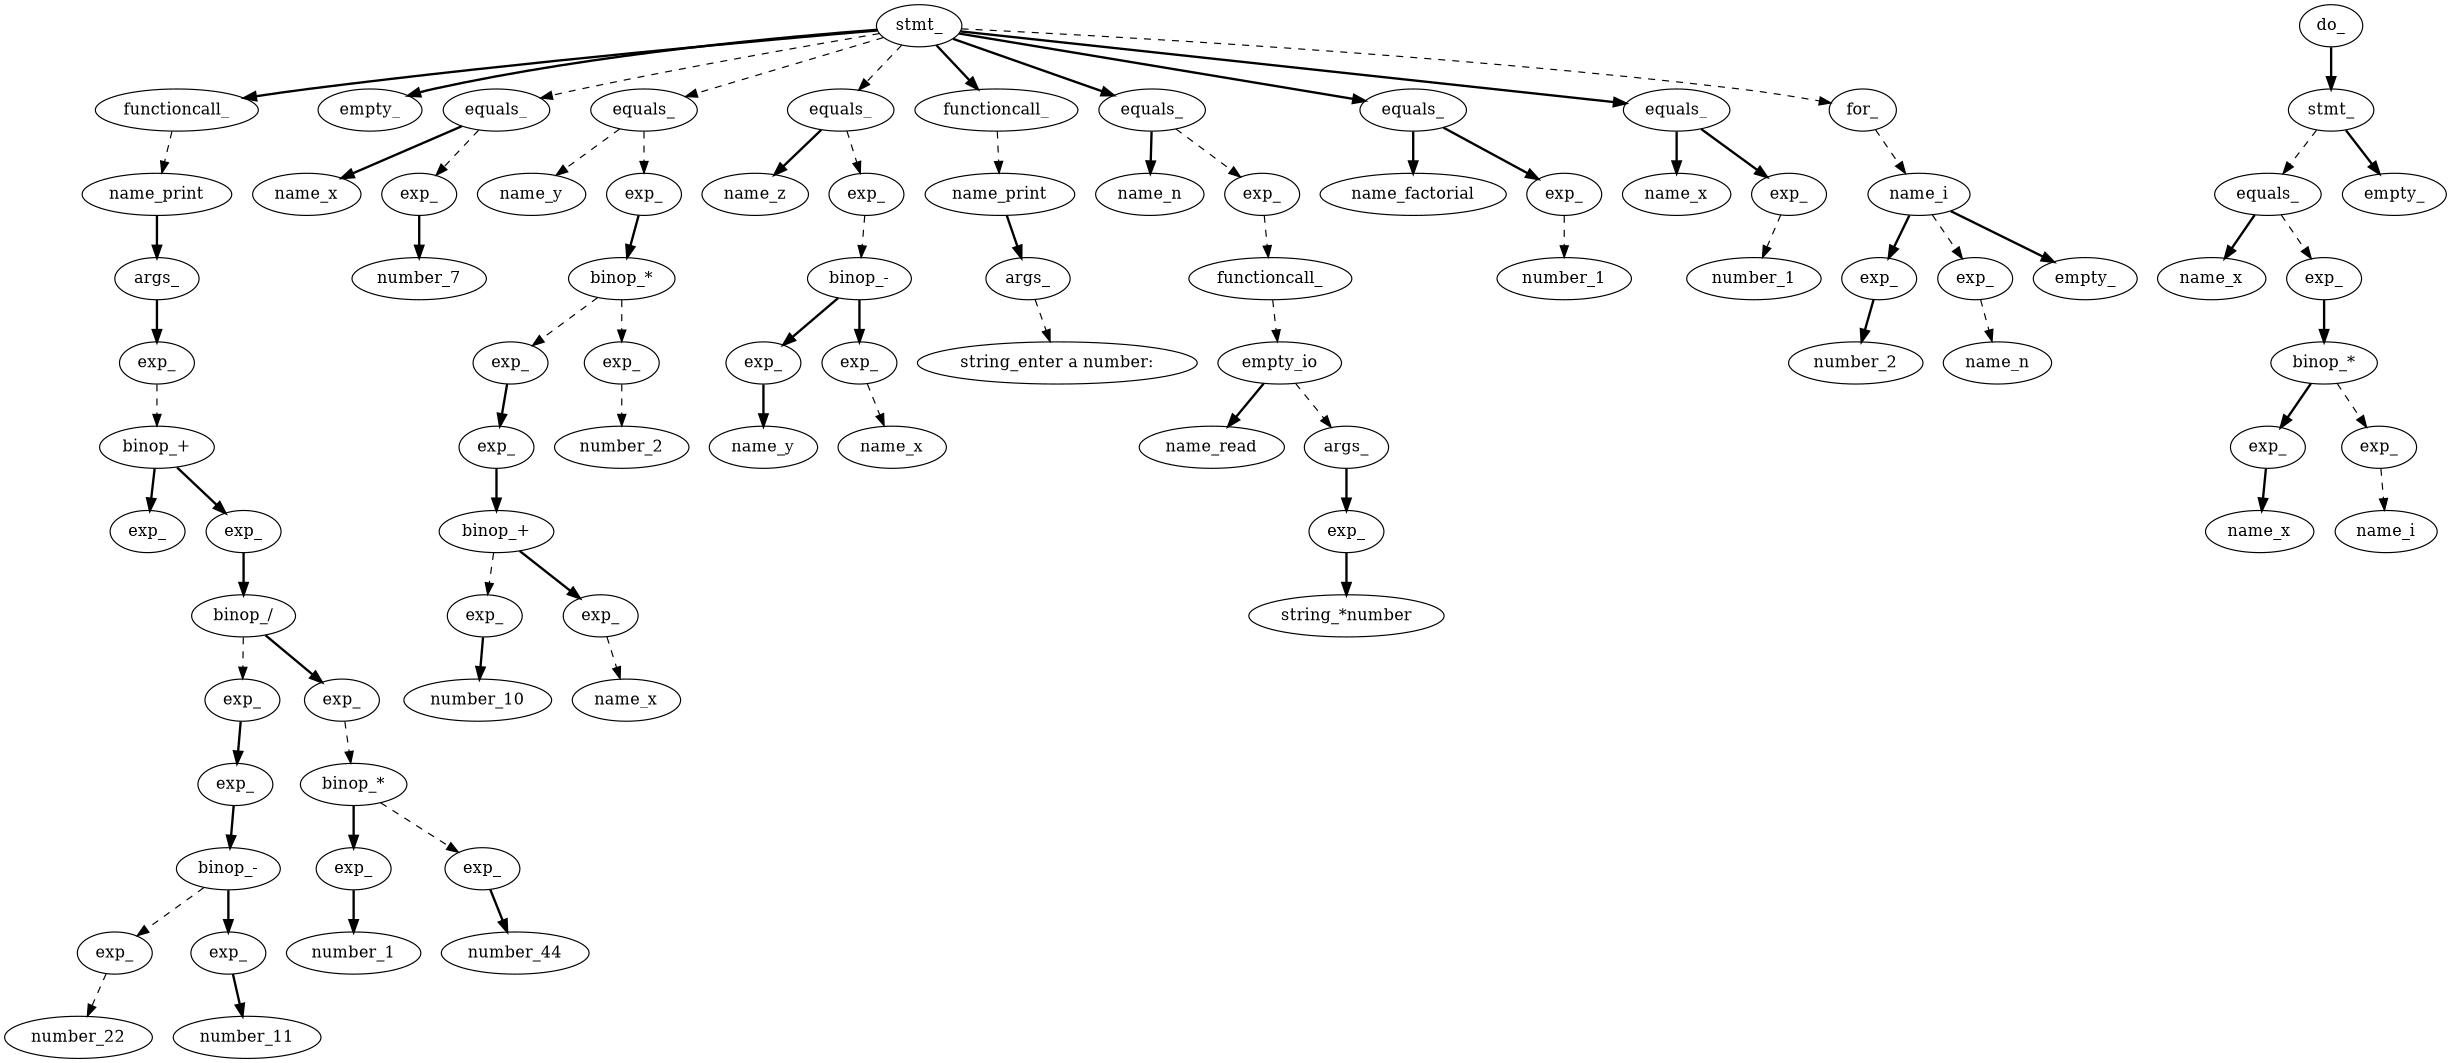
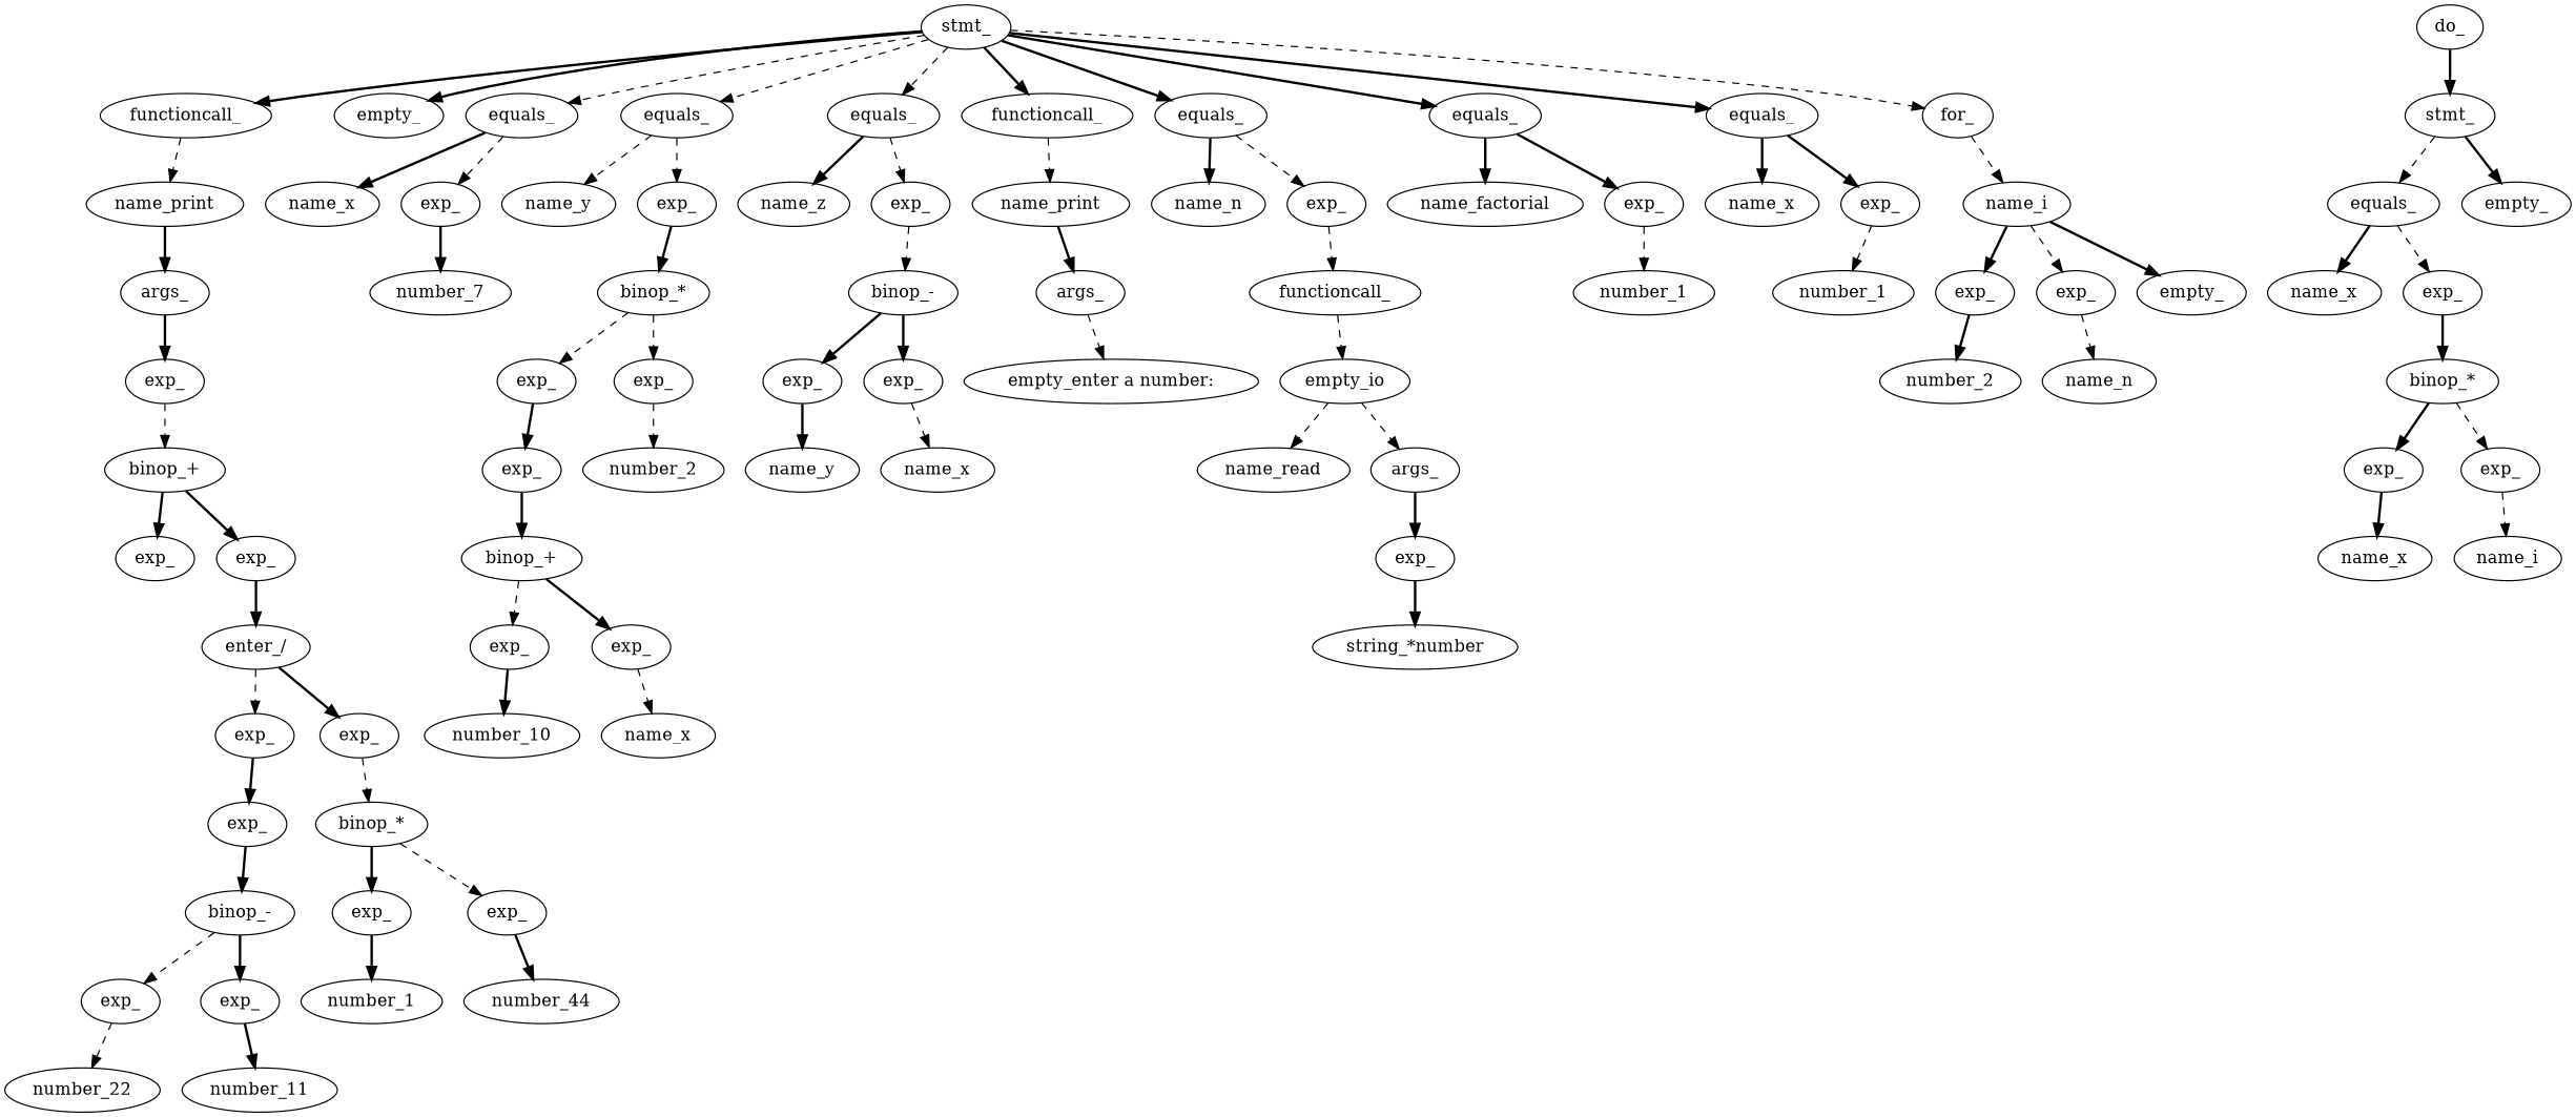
  digraph {
    edge [style=bold]
    n1 [label=stmt_]
    n2 [label=functioncall_]
    n3 [label=empty_]
    n4 [label=equals_]
    n5 [label=equals_]
    n6 [label=equals_]
    n7 [label=functioncall_]
    n8 [label=equals_]
    n9 [label=equals_]
    n10 [label=equals_]
    n11 [label=for_]
    n12 [label=name_print]
    n13 [label=name_x]
    n14 [label=exp_]
    n15 [label=name_y]
    n16 [label=exp_]
    n17 [label=name_z]
    n18 [label=exp_]
    n19 [label=name_print]
    n20 [label=name_n]
    n21 [label=exp_]
    n22 [label=name_factorial]
    n23 [label=exp_]
    n24 [label=name_x]
    n25 [label=exp_]
    n26 [label=name_i]
    n27 [label=args_]
    n28 [label=exp_]
    n29 [label="binop_+"]
    n30 [label=exp_]
    n31 [label=exp_]
-   n32 [label="binop_/"]
+   n32 [label="enter_/"]
    n33 [label=exp_]
    n34 [label=exp_]
    n35 [label=exp_]
    n36 [label="binop_*"]
    n37 [label="binop_-"]
    n38 [label=exp_]
    n39 [label=exp_]
    n40 [label=number_22]
    n41 [label=number_11]
    n42 [label=exp_]
    n43 [label=exp_]
    n44 [label=number_1]
    n45 [label=number_44]
    n46 [label=number_7]
    n47 [label="binop_*"]
    n48 [label=exp_]
    n49 [label=exp_]
    n50 [label=exp_]
    n51 [label=number_2]
    n52 [label="binop_+"]
    n53 [label=exp_]
    n54 [label=exp_]
    n55 [label=number_10]
    n56 [label=name_x]
    n57 [label="binop_-"]
    n58 [label=exp_]
    n59 [label=exp_]
    n60 [label=name_y]
    n61 [label=name_x]
    n62 [label=args_]
-   n63 [label="string_enter a number:"]
+   n63 [label="empty_enter a number:"]
    n64 [label=functioncall_]
    n65 [label=empty_io]
    n66 [label=name_read]
    n67 [label=args_]
    n68 [label=exp_]
    n69 [label="string_*number"]
    n70 [label=number_1]
    n71 [label=number_1]
    n72 [label=exp_]
    n73 [label=exp_]
    n74 [label=empty_]
    n75 [label=do_]
    n76 [label=stmt_]
    n77 [label=number_2]
    n78 [label=name_n]
    n79 [label=equals_]
    n80 [label=empty_]
    n81 [label=name_x]
    n82 [label=exp_]
    n83 [label="binop_*"]
    n84 [label=exp_]
    n85 [label=exp_]
    n86 [label=name_x]
    n87 [label=name_i]
    n1 -> n2
    n1 -> n3
    n1 -> n4 [style=dashed]
    n1 -> n5 [style=dashed]
    n1 -> n6 [style=dashed]
    n1 -> n7
    n1 -> n8
    n1 -> n9
    n1 -> n10
    n1 -> n11 [style=dashed]
    n2 -> n12 [style=dashed]
    n4 -> n13
    n4 -> n14 [style=dashed]
    n5 -> n15 [style=dashed]
    n5 -> n16 [style=dashed]
    n6 -> n17
    n6 -> n18 [style=dashed]
    n7 -> n19 [style=dashed]
    n8 -> n20
    n8 -> n21 [style=dashed]
    n9 -> n22
    n9 -> n23
    n10 -> n24
    n10 -> n25
    n11 -> n26 [style=dashed]
    n12 -> n27
    n14 -> n46
    n16 -> n47
    n18 -> n57 [style=dashed]
    n19 -> n62
    n21 -> n64 [style=dashed]
    n23 -> n70 [style=dashed]
    n25 -> n71 [style=dashed]
    n26 -> n72
    n26 -> n73 [style=dashed]
    n26 -> n74
    n27 -> n28
    n28 -> n29 [style=dashed]
    n29 -> n30
    n29 -> n31
    n31 -> n32
    n32 -> n33 [style=dashed]
    n32 -> n34
    n33 -> n35
    n34 -> n36 [style=dashed]
    n35 -> n37
    n36 -> n42
    n36 -> n43 [style=dashed]
    n37 -> n38 [style=dashed]
    n37 -> n39
    n38 -> n40 [style=dashed]
    n39 -> n41
    n42 -> n44
    n43 -> n45
    n47 -> n48 [style=dashed]
    n47 -> n49 [style=dashed]
    n48 -> n50
    n49 -> n51 [style=dashed]
    n50 -> n52
    n52 -> n53 [style=dashed]
    n52 -> n54
    n53 -> n55
    n54 -> n56 [style=dashed]
    n57 -> n58
    n57 -> n59
    n58 -> n60
    n59 -> n61 [style=dashed]
    n62 -> n63 [style=dashed]
    n64 -> n65 [style=dashed]
-   n65 -> n66
+   n65 -> n66 [style=dashed]
    n65 -> n67 [style=dashed]
    n67 -> n68
    n68 -> n69
    n72 -> n77
    n73 -> n78 [style=dashed]
    n75 -> n76
    n76 -> n79 [style=dashed]
    n76 -> n80
    n79 -> n81
    n79 -> n82 [style=dashed]
    n82 -> n83
    n83 -> n84
    n83 -> n85 [style=dashed]
    n84 -> n86
    n85 -> n87 [style=dashed]
  }
